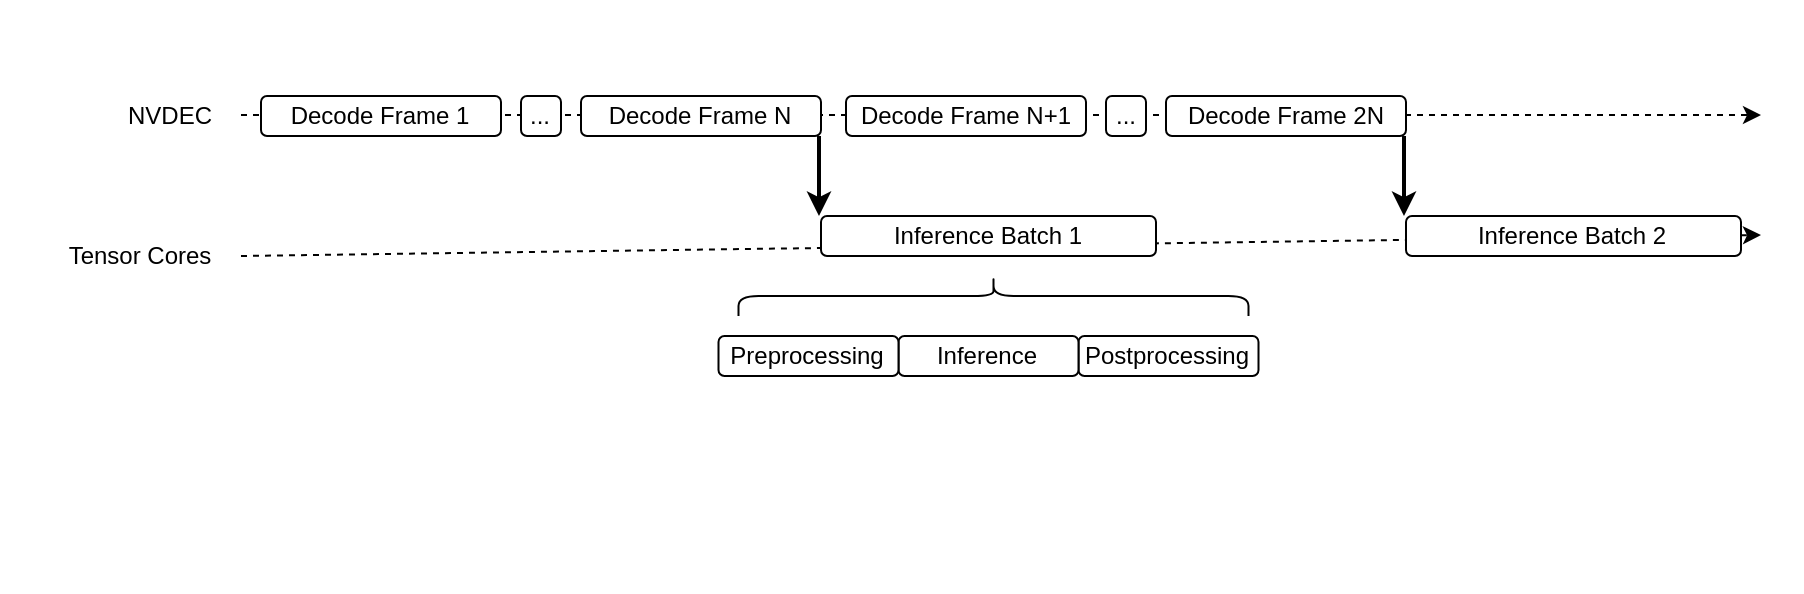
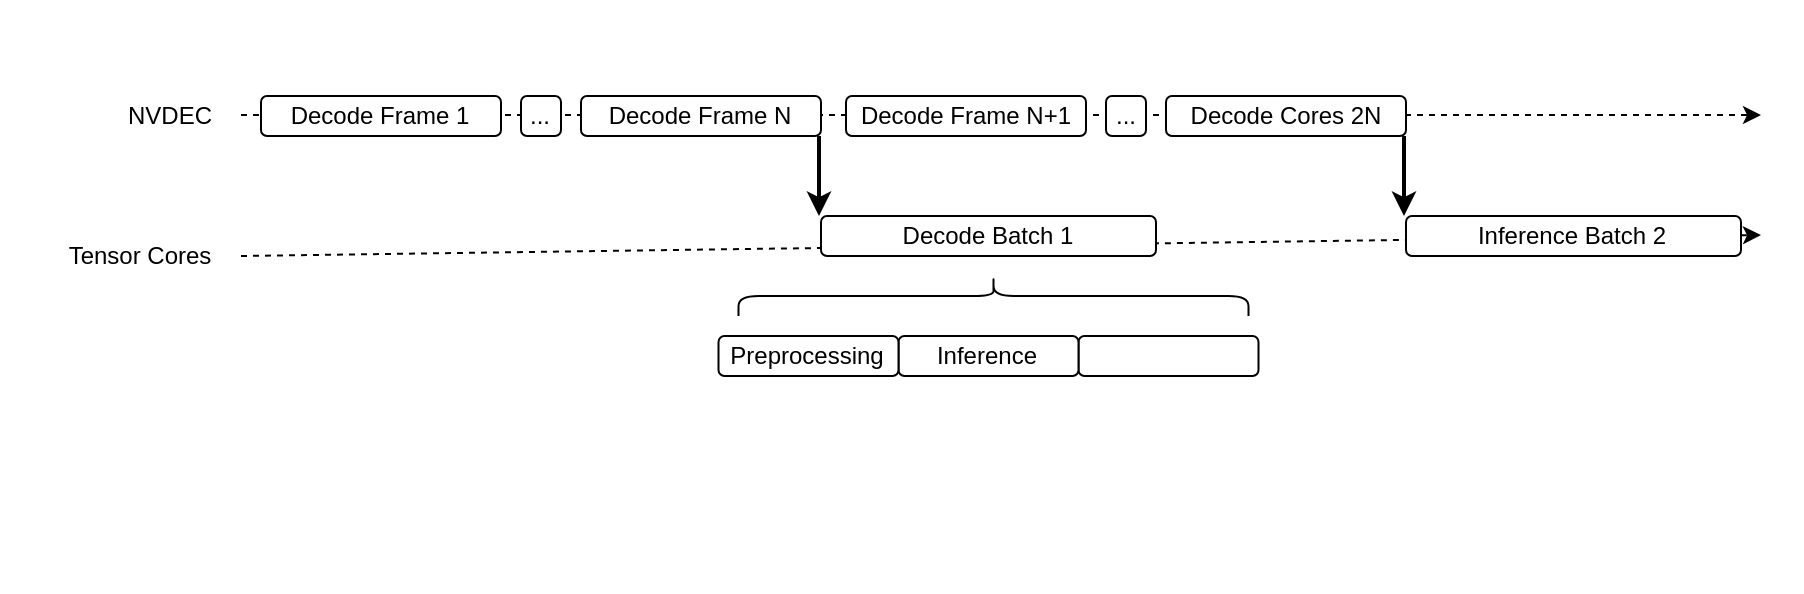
  <mxCell id="0" />
  <mxCell id="1" parent="0" />
  <mxCell id="2" value="" style="endArrow=classic;html=1;strokeWidth=1;dashed=1;" edge="1" parent="1"><mxGeometry width="50" height="50" relative="1" as="geometry"><mxPoint x="120" y="57" as="sourcePoint" /><mxPoint x="880" y="57" as="targetPoint" /></mxGeometry></mxCell>
  <mxCell id="3" value="" style="rounded=1;whiteSpace=wrap;html=1;" vertex="1" parent="1"><mxGeometry x="130" y="47.5" width="120" height="20" as="geometry" /></mxCell>
  <mxCell id="4" value="Decode Frame 1" style="text;html=1;strokeColor=none;fillColor=none;align=center;verticalAlign=middle;whiteSpace=wrap;rounded=0;" vertex="1" parent="1"><mxGeometry x="135" y="47.5" width="110" height="20" as="geometry" /></mxCell>
  <mxCell id="5" value="" style="rounded=1;whiteSpace=wrap;html=1;" vertex="1" parent="1"><mxGeometry x="290" y="47.5" width="120" height="20" as="geometry" /></mxCell>
  <mxCell id="6" value="Decode Frame N" style="text;html=1;strokeColor=none;fillColor=none;align=center;verticalAlign=middle;whiteSpace=wrap;rounded=0;" vertex="1" parent="1"><mxGeometry x="295" y="47.5" width="110" height="20" as="geometry" /></mxCell>
  <mxCell id="7" value="" style="endArrow=classic;html=1;strokeWidth=1;dashed=1;exitX=1;exitY=0.5;exitDx=0;exitDy=0;" edge="1" parent="1" source="17"><mxGeometry width="50" height="50" relative="1" as="geometry"><mxPoint x="290" y="117" as="sourcePoint" /><mxPoint x="880" y="117" as="targetPoint" /></mxGeometry></mxCell>
  <mxCell id="8" value="" style="endArrow=classic;html=1;strokeWidth=2;exitX=1;exitY=1;exitDx=0;exitDy=0;entryX=0;entryY=0;entryDx=0;entryDy=0;" edge="1" parent="1"><mxGeometry width="50" height="50" relative="1" as="geometry"><mxPoint x="409" y="67.5" as="sourcePoint" /><mxPoint x="409" y="107.5" as="targetPoint" /></mxGeometry></mxCell>
  <mxCell id="9" value="" style="rounded=1;whiteSpace=wrap;html=1;" vertex="1" parent="1"><mxGeometry x="538.75" y="167.5" width="90" height="20" as="geometry" /></mxCell>
- <mxCell id="10" value="Postprocessing" style="text;html=1;strokeColor=none;fillColor=none;align=center;verticalAlign=middle;whiteSpace=wrap;rounded=0;" vertex="1" parent="1"><mxGeometry x="541.25" y="167.5" width="85" height="20" as="geometry" /></mxCell>
  <mxCell id="11" value="" style="rounded=1;whiteSpace=wrap;html=1;" vertex="1" parent="1"><mxGeometry x="448.75" y="167.5" width="90" height="20" as="geometry" /></mxCell>
  <mxCell id="12" value="Inference" style="text;html=1;strokeColor=none;fillColor=none;align=center;verticalAlign=middle;whiteSpace=wrap;rounded=0;" vertex="1" parent="1"><mxGeometry x="451.25" y="167.5" width="85" height="20" as="geometry" /></mxCell>
  <mxCell id="13" value="" style="rounded=1;whiteSpace=wrap;html=1;" vertex="1" parent="1"><mxGeometry x="358.75" y="167.5" width="90" height="20" as="geometry" /></mxCell>
  <mxCell id="14" value="Preprocessing" style="text;html=1;strokeColor=none;fillColor=none;align=center;verticalAlign=middle;whiteSpace=wrap;rounded=0;" vertex="1" parent="1"><mxGeometry x="361.25" y="167.5" width="85" height="20" as="geometry" /></mxCell>
  <mxCell id="15" value="" style="shape=curlyBracket;whiteSpace=wrap;html=1;rounded=1;rotation=90;" vertex="1" parent="1"><mxGeometry x="486.25" y="20" width="20" height="255" as="geometry" /></mxCell>
  <mxCell id="16" value="NVDEC" style="text;html=1;strokeColor=none;fillColor=none;align=center;verticalAlign=middle;whiteSpace=wrap;rounded=0;" vertex="1" parent="1"><mxGeometry x="50" y="47.5" width="70" height="20" as="geometry" /></mxCell>
  <mxCell id="17" value="Tensor Cores" style="text;html=1;strokeColor=none;fillColor=none;align=center;verticalAlign=middle;whiteSpace=wrap;rounded=0;" vertex="1" parent="1"><mxGeometry x="20" y="117.5" width="100" height="20" as="geometry" /></mxCell>
  <mxCell id="18" value="" style="rounded=1;whiteSpace=wrap;html=1;" vertex="1" parent="1"><mxGeometry x="260" y="47.5" width="20" height="20" as="geometry" /></mxCell>
  <mxCell id="19" value="..." style="text;html=1;strokeColor=none;fillColor=none;align=center;verticalAlign=middle;whiteSpace=wrap;rounded=0;" vertex="1" parent="1"><mxGeometry x="260" y="47.5" width="20" height="20" as="geometry" /></mxCell>
  <mxCell id="20" value="" style="rounded=1;whiteSpace=wrap;html=1;" vertex="1" parent="1"><mxGeometry x="422.5" y="47.5" width="120" height="20" as="geometry" /></mxCell>
  <mxCell id="21" value="Decode Frame N+1" style="text;html=1;strokeColor=none;fillColor=none;align=center;verticalAlign=middle;whiteSpace=wrap;rounded=0;" vertex="1" parent="1"><mxGeometry x="427.5" y="47.5" width="110" height="20" as="geometry" /></mxCell>
  <mxCell id="22" value="" style="rounded=1;whiteSpace=wrap;html=1;" vertex="1" parent="1"><mxGeometry x="582.5" y="47.5" width="120" height="20" as="geometry" /></mxCell>
- <mxCell id="23" value="Decode Frame 2N" style="text;html=1;strokeColor=none;fillColor=none;align=center;verticalAlign=middle;whiteSpace=wrap;rounded=0;" vertex="1" parent="1"><mxGeometry x="587.5" y="47.5" width="110" height="20" as="geometry" /></mxCell>
+ <mxCell id="23" value="Decode Cores 2N" style="text;html=1;strokeColor=none;fillColor=none;align=center;verticalAlign=middle;whiteSpace=wrap;rounded=0;" vertex="1" parent="1"><mxGeometry x="587.5" y="47.5" width="110" height="20" as="geometry" /></mxCell>
  <mxCell id="24" value="" style="rounded=1;whiteSpace=wrap;html=1;" vertex="1" parent="1"><mxGeometry x="702.5" y="107.5" width="167.5" height="20" as="geometry" /></mxCell>
  <mxCell id="25" value="Inference Batch 2" style="text;html=1;strokeColor=none;fillColor=none;align=center;verticalAlign=middle;whiteSpace=wrap;rounded=0;" vertex="1" parent="1"><mxGeometry x="731.25" y="107.5" width="110" height="20" as="geometry" /></mxCell>
  <mxCell id="26" value="" style="endArrow=classic;html=1;strokeWidth=2;exitX=1;exitY=1;exitDx=0;exitDy=0;entryX=0;entryY=0;entryDx=0;entryDy=0;" edge="1" parent="1"><mxGeometry width="50" height="50" relative="1" as="geometry"><mxPoint x="701.5" y="67.5" as="sourcePoint" /><mxPoint x="701.5" y="107.5" as="targetPoint" /></mxGeometry></mxCell>
  <mxCell id="27" value="" style="rounded=1;whiteSpace=wrap;html=1;" vertex="1" parent="1"><mxGeometry x="552.5" y="47.5" width="20" height="20" as="geometry" /></mxCell>
  <mxCell id="28" value="..." style="text;html=1;strokeColor=none;fillColor=none;align=center;verticalAlign=middle;whiteSpace=wrap;rounded=0;" vertex="1" parent="1"><mxGeometry x="552.5" y="47.5" width="20" height="20" as="geometry" /></mxCell>
  <mxCell id="29" value="" style="rounded=1;whiteSpace=wrap;html=1;" vertex="1" parent="1"><mxGeometry x="410" y="107.5" width="167.5" height="20" as="geometry" /></mxCell>
- <mxCell id="30" value="Inference Batch 1" style="text;html=1;strokeColor=none;fillColor=none;align=center;verticalAlign=middle;whiteSpace=wrap;rounded=0;" vertex="1" parent="1"><mxGeometry x="438.75" y="107.5" width="110" height="20" as="geometry" /></mxCell>
+ <mxCell id="30" value="Decode Batch 1" style="text;html=1;strokeColor=none;fillColor=none;align=center;verticalAlign=middle;whiteSpace=wrap;rounded=0;" vertex="1" parent="1"><mxGeometry x="438.75" y="107.5" width="110" height="20" as="geometry" /></mxCell>
